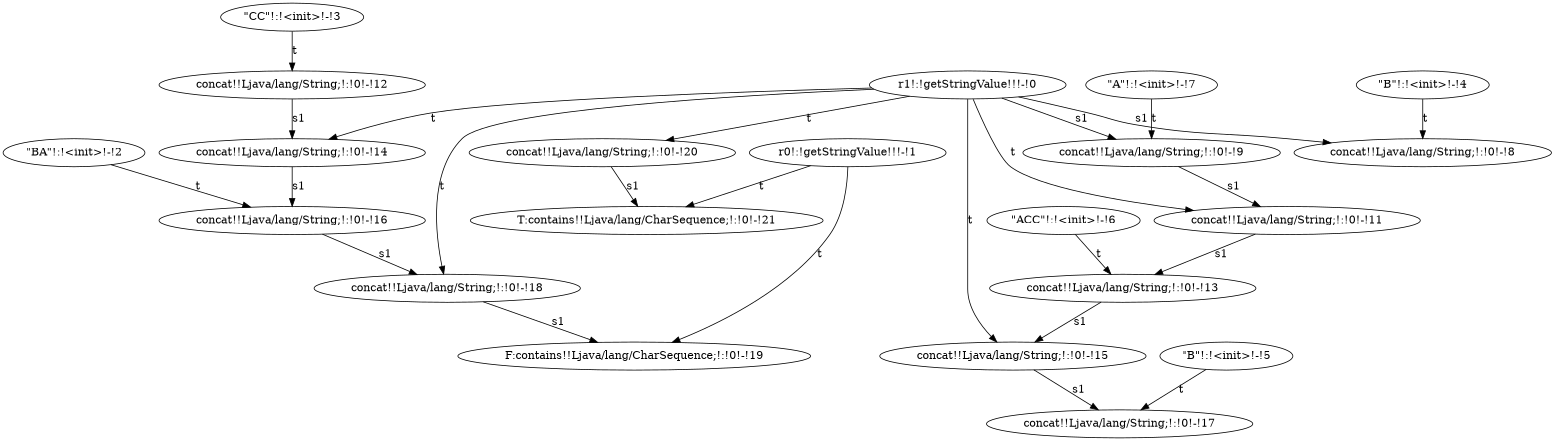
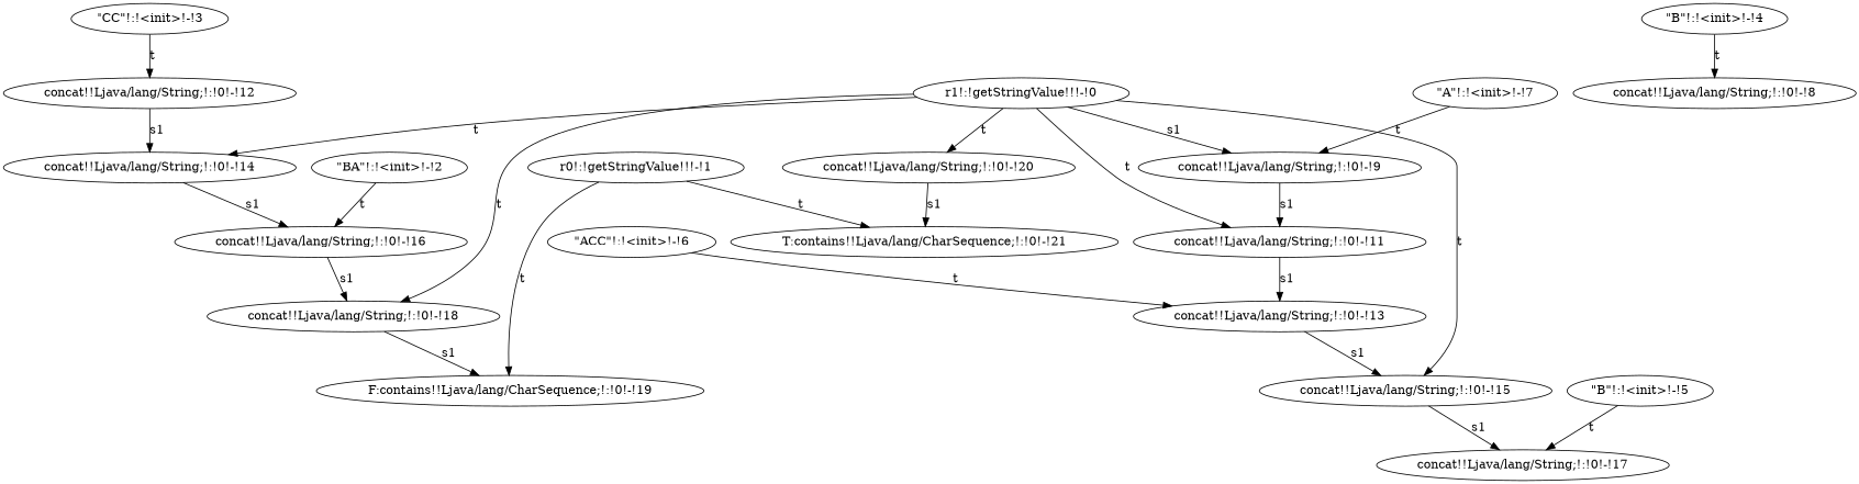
  digraph {
    n1 [label="concat!!Ljava/lang/String;!:!0!-!12"]
    n2 [label="concat!!Ljava/lang/String;!:!0!-!14"]
    n3 [label="r1!:!getStringValue!!!-!0"]
    n4 [label="concat!!Ljava/lang/String;!:!0!-!8"]
    n5 [label="concat!!Ljava/lang/String;!:!0!-!18"]
    n6 [label="concat!!Ljava/lang/String;!:!0!-!9"]
    n7 [label="concat!!Ljava/lang/String;!:!0!-!15"]
    n8 [label="concat!!Ljava/lang/String;!:!0!-!11"]
    n9 [label="concat!!Ljava/lang/String;!:!0!-!20"]
    n10 [label="concat!!Ljava/lang/String;!:!0!-!16"]
    n11 [label="F:contains!!Ljava/lang/CharSequence;!:!0!-!19"]
    n12 [label="concat!!Ljava/lang/String;!:!0!-!17"]
    n13 [label="concat!!Ljava/lang/String;!:!0!-!13"]
    n14 [label="T:contains!!Ljava/lang/CharSequence;!:!0!-!21"]
    n15 [label="\"A\"!:!<init>!-!7"]
    n16 [label="\"BA\"!:!<init>!-!2"]
    n17 [label="\"CC\"!:!<init>!-!3"]
    n18 [label="\"B\"!:!<init>!-!4"]
    n19 [label="\"B\"!:!<init>!-!5"]
    n20 [label="r0!:!getStringValue!!!-!1"]
    n21 [label="\"ACC\"!:!<init>!-!6"]
    n1 -> n2 [label=s1]
    n2 -> n10 [label=s1]
    n3 -> n2 [label=t]
-   n3 -> n4 [label=s1]
    n3 -> n5 [label=t]
    n3 -> n6 [label=s1]
    n3 -> n7 [label=t]
    n3 -> n8 [label=t]
    n3 -> n9 [label=t]
    n5 -> n11 [label=s1]
    n6 -> n8 [label=s1]
    n7 -> n12 [label=s1]
    n8 -> n13 [label=s1]
    n9 -> n14 [label=s1]
    n10 -> n5 [label=s1]
    n13 -> n7 [label=s1]
    n15 -> n6 [label=t]
    n16 -> n10 [label=t]
    n17 -> n1 [label=t]
    n18 -> n4 [label=t]
    n19 -> n12 [label=t]
    n20 -> n11 [label=t]
    n20 -> n14 [label=t]
    n21 -> n13 [label=t]
  }
